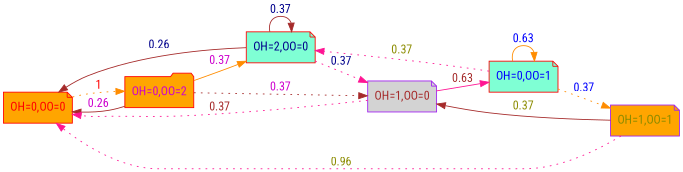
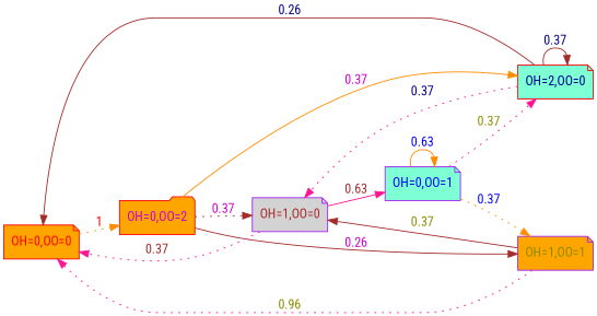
  digraph {
    fontname="Roboto Condensed"
    rankdir=LR
    node [color=red fillcolor=orange fontname="Roboto Condensed" shape=note style=filled]
    edge [color=brown fontcolor=magenta3 fontname="Roboto Condensed" style=dotted]
    n1 [fontcolor=Red label="OH=0,OO=0"]
    n2 [fontcolor=magenta3 label="OH=0,OO=2" shape=folder]
    n3 [color=purple fillcolor=lightgrey fontcolor=Brown label="OH=1,OO=0"]
    n4 [fillcolor=aquamarine fontcolor=blue4 label="OH=2,OO=0"]
-   n5 [fillcolor=aquamarine fontcolor=Blue label="OH=0,OO=1"]
+   n5 [color=purple fillcolor=aquamarine fontcolor=Blue label="OH=0,OO=1"]
    n6 [color=purple fontcolor=yellow4 label="OH=1,OO=1"]
    n1 -> n2 [color=darkorange fontcolor=Red label=1]
-   n2 -> n1 [label=0.26 style=solid]
+   n2 -> n6 [label=0.26 style=solid]
    n2 -> n3 [label=0.37]
    n2 -> n4 [color=darkorange label=0.37 style=solid]
    n3 -> n1 [color=deeppink fontcolor=Brown label=0.37]
    n3 -> n5 [color=deeppink fontcolor=Brown label=0.63 style=solid]
    n4 -> n1 [fontcolor=blue4 label=0.26 style=solid]
    n4 -> n3 [color=deeppink fontcolor=blue4 label=0.37]
    n4 -> n4 [fontcolor=blue4 label=0.37 style=solid]
    n5 -> n4 [color=deeppink fontcolor=yellow4 label=0.37]
    n5 -> n5 [color=darkorange fontcolor=Blue label=0.63 style=solid]
    n5 -> n6 [color=darkorange fontcolor=Blue label=0.37]
    n6 -> n1 [color=deeppink fontcolor=yellow4 label=0.96]
    n6 -> n3 [fontcolor=yellow4 label=0.37 style=solid]
  }
